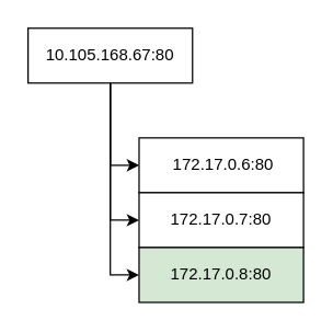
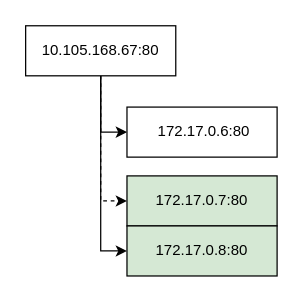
  <mxCell id="0" />
  <mxCell id="1" parent="0" />
  <mxCell id="2" style="edgeStyle=orthogonalEdgeStyle;rounded=0;orthogonalLoop=1;jettySize=auto;html=1;exitX=0.5;exitY=1;exitDx=0;exitDy=0;entryX=0;entryY=0.5;entryDx=0;entryDy=0;" parent="1" source="5" target="6" edge="1"><mxGeometry relative="1" as="geometry" /></mxCell>
- <mxCell id="3" style="edgeStyle=orthogonalEdgeStyle;rounded=0;orthogonalLoop=1;jettySize=auto;html=1;exitX=0.5;exitY=1;exitDx=0;exitDy=0;entryX=0;entryY=0.5;entryDx=0;entryDy=0;" parent="1" source="5" target="7" edge="1"><mxGeometry relative="1" as="geometry" /></mxCell>
+ <mxCell id="3" style="edgeStyle=orthogonalEdgeStyle;rounded=0;orthogonalLoop=1;jettySize=auto;html=1;exitX=0.5;exitY=1;exitDx=0;exitDy=0;entryX=0;entryY=0.5;entryDx=0;entryDy=0;dashed=1;" parent="1" source="5" target="7" edge="1"><mxGeometry relative="1" as="geometry" /></mxCell>
  <mxCell id="4" style="edgeStyle=orthogonalEdgeStyle;rounded=0;orthogonalLoop=1;jettySize=auto;html=1;exitX=0.5;exitY=1;exitDx=0;exitDy=0;entryX=0;entryY=0.5;entryDx=0;entryDy=0;" parent="1" source="5" target="8" edge="1"><mxGeometry relative="1" as="geometry" /></mxCell>
  <mxCell id="5" value="10.105.168.67:80" style="rounded=0;whiteSpace=wrap;html=1;" parent="1" vertex="1"><mxGeometry x="20" y="20" width="120" height="40" as="geometry" /></mxCell>
- <mxCell id="6" value="&amp;nbsp;172.17.0.6:80" style="rounded=0;whiteSpace=wrap;html=1;" parent="1" vertex="1"><mxGeometry x="101" y="100" width="120" height="40" as="geometry" /></mxCell>
- <mxCell id="7" value="172.17.0.7:80" style="rounded=0;whiteSpace=wrap;html=1;" parent="1" vertex="1"><mxGeometry x="101" y="140" width="120" height="40" as="geometry" /></mxCell>
+ <mxCell id="6" value="&amp;nbsp;172.17.0.6:80" style="rounded=0;whiteSpace=wrap;html=1;" parent="1" vertex="1"><mxGeometry x="101" y="85" width="120" height="40" as="geometry" /></mxCell>
+ <mxCell id="7" value="172.17.0.7:80" style="rounded=0;whiteSpace=wrap;html=1;fillColor=#d5e8d4;" parent="1" vertex="1"><mxGeometry x="101" y="140" width="120" height="40" as="geometry" /></mxCell>
  <mxCell id="8" value="172.17.0.8:80" style="rounded=0;whiteSpace=wrap;html=1;fillColor=#d5e8d4;" parent="1" vertex="1"><mxGeometry x="101" y="180" width="120" height="40" as="geometry" /></mxCell>
